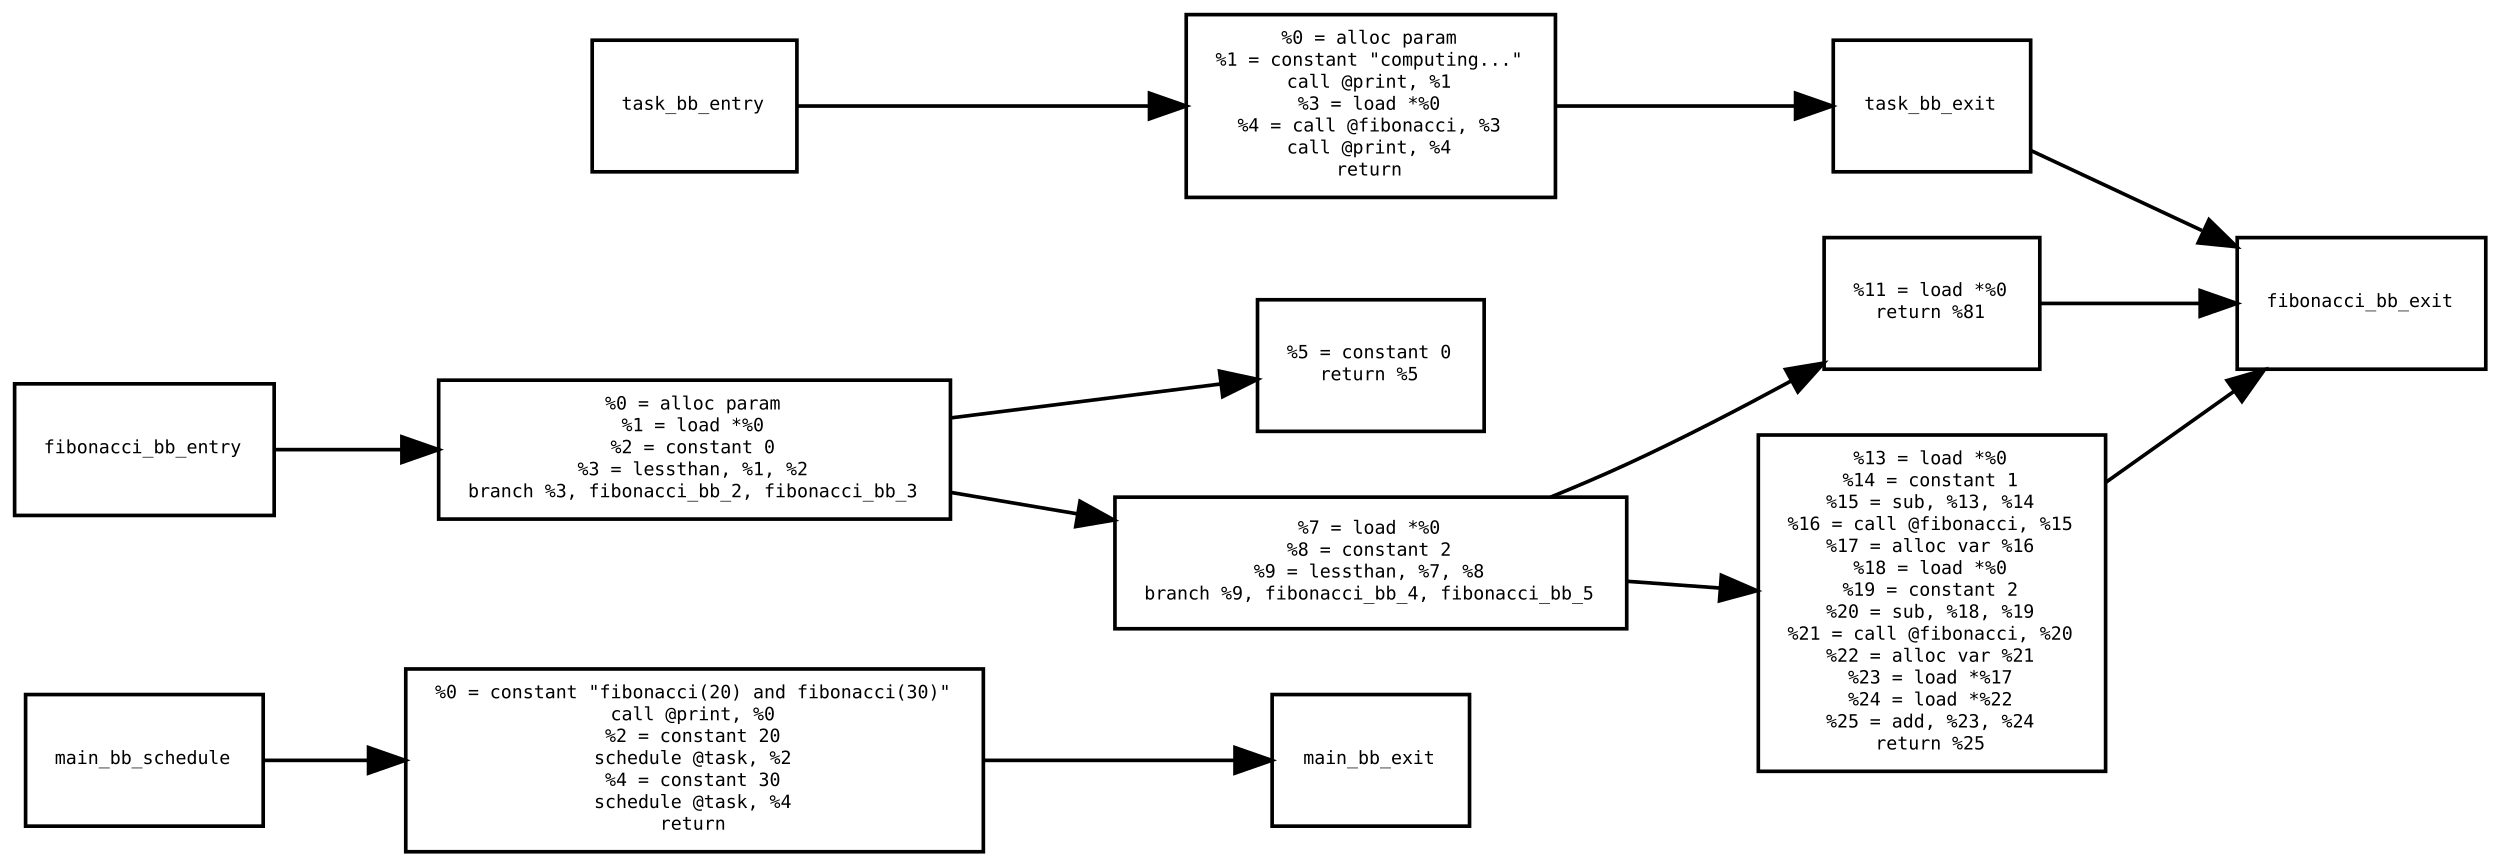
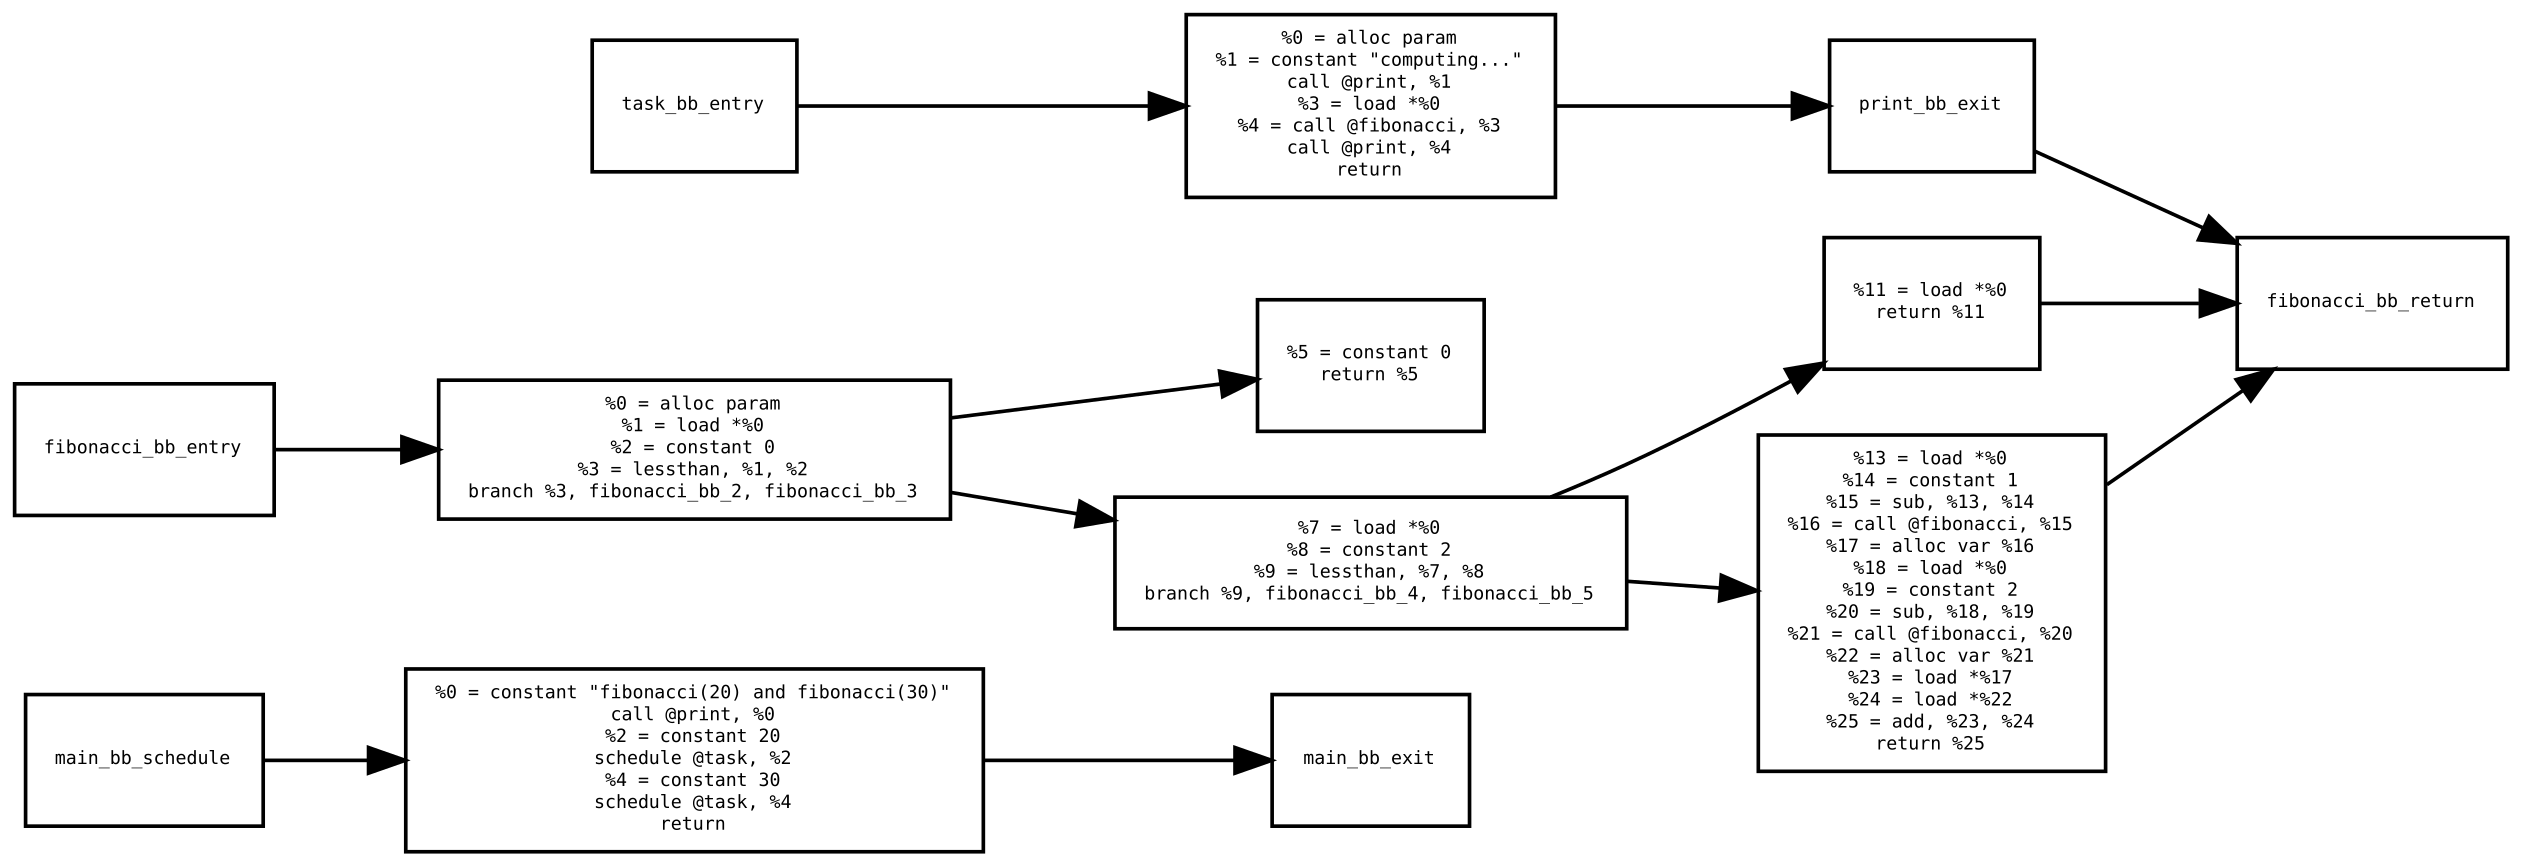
  digraph {
    rankdir=LR
    node [fontname=monospace fontsize=5 shape=box]
    edge [fontsize=5]
    n1 [label="%0 = constant \"fibonacci(20) and fibonacci(30)\"\ncall @print, %0\n%2 = constant 20\nschedule @task, %2\n%4 = constant 30\nschedule @task, %4\nreturn\n"]
    n2 [label=main_bb_schedule]
    main_bb_exit
    n4 [label="%0 = alloc param\n%1 = load *%0\n%2 = constant 0\n%3 = lessthan, %1, %2\nbranch %3, fibonacci_bb_2, fibonacci_bb_3\n"]
    fibonacci_bb_entry
    n6 [label="%5 = constant 0\nreturn %5\n"]
    n7 [label="%7 = load *%0\n%8 = constant 2\n%9 = lessthan, %7, %8\nbranch %9, fibonacci_bb_4, fibonacci_bb_5\n"]
-   fibonacci_bb_exit
-   n9 [label="%11 = load *%0\nreturn %81\n"]
+   fibonacci_bb_exit [label=fibonacci_bb_return]
+   n9 [label="%11 = load *%0\nreturn %11\n"]
    n10 [label="%13 = load *%0\n%14 = constant 1\n%15 = sub, %13, %14\n%16 = call @fibonacci, %15\n%17 = alloc var %16\n%18 = load *%0\n%19 = constant 2\n%20 = sub, %18, %19\n%21 = call @fibonacci, %20\n%22 = alloc var %21\n%23 = load *%17\n%24 = load *%22\n%25 = add, %23, %24\nreturn %25\n"]
    n11 [label="%0 = alloc param\n%1 = constant \"computing...\"\ncall @print, %1\n%3 = load *%0\n%4 = call @fibonacci, %3\ncall @print, %4\nreturn\n"]
    task_bb_entry
-   task_bb_exit
+   task_bb_exit [label=print_bb_exit]
    subgraph sub_1 {
      n1
      n2
      main_bb_exit
    }
    subgraph sub_2 {
      n4
      fibonacci_bb_entry
      n6
      n7
      fibonacci_bb_exit
      n9
      n10
    }
    subgraph sub_3 {
    }
    subgraph sub_4 {
    }
    subgraph sub_5 {
    }
    subgraph sub_6 {
    }
    subgraph sub_7 {
      n11
      task_bb_entry
      task_bb_exit
    }
    n1 -> main_bb_exit
    n2 -> n1
    n4 -> n6
    n4 -> n7
    fibonacci_bb_entry -> n4
    n7 -> n9
    n7 -> n10
    n9 -> fibonacci_bb_exit
    n10 -> fibonacci_bb_exit
    n11 -> task_bb_exit
    task_bb_entry -> n11
    task_bb_exit -> fibonacci_bb_exit
  }
